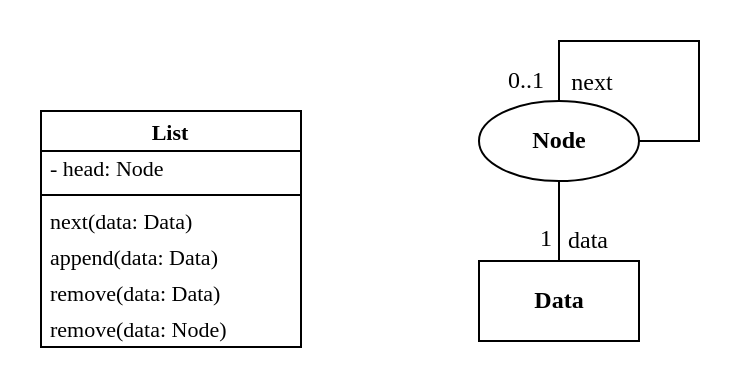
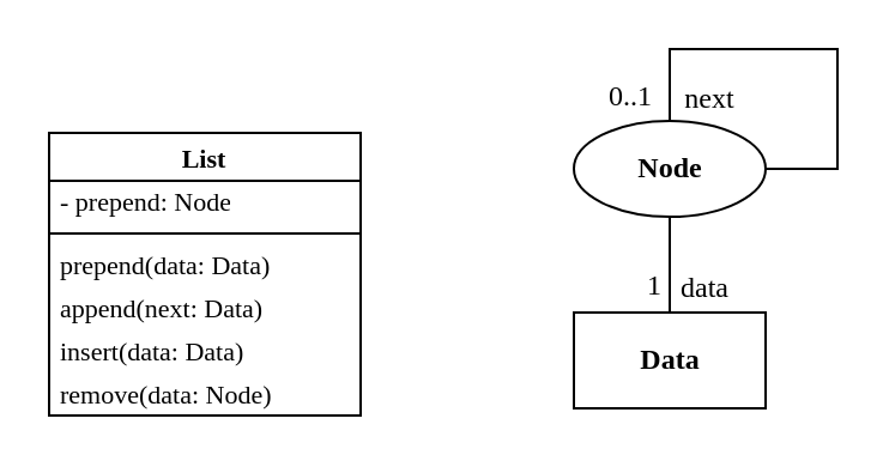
  <mxCell id="0" />
  <mxCell id="1" parent="0" />
  <mxCell id="2" value="&lt;b&gt;&lt;font data-font-src=&quot;https://fonts.googleapis.com/css?family=Alegreya+Sans&quot; face=&quot;Alegreya Sans&quot;&gt;Node&lt;/font&gt;&lt;/b&gt;" style="ellipse;html=1;fontFamily=Alegreya;fontSource=https%3A%2F%2Ffonts.googleapis.com%2Fcss%3Ffamily%3DAlegreya;" parent="1" vertex="1"><mxGeometry x="239" y="50" width="80" height="40" as="geometry" /></mxCell>
  <mxCell id="3" value="" style="endArrow=none;shadow=0;strokeWidth=1;rounded=0;endFill=0;elbow=vertical;entryX=1;entryY=0.5;entryDx=0;entryDy=0;" parent="1" source="2" target="2" edge="1"><mxGeometry x="0.5" y="41" relative="1" as="geometry"><mxPoint x="279" y="-13" as="sourcePoint" /><mxPoint x="329" y="17" as="targetPoint" /><mxPoint x="-40" y="32" as="offset" /><Array as="points"><mxPoint x="279" y="20" /><mxPoint x="349" y="20" /><mxPoint x="349" y="70" /></Array></mxGeometry></mxCell>
  <mxCell id="4" value="0..1" style="resizable=0;align=right;verticalAlign=bottom;labelBackgroundColor=none;fontSize=12;fontFamily=Alegreya;spacingBottom=2;" parent="3" connectable="0" vertex="1"><mxGeometry x="1" relative="1" as="geometry"><mxPoint x="-46" y="-20" as="offset" /></mxGeometry></mxCell>
  <mxCell id="5" value="next&amp;nbsp;" style="text;html=1;resizable=0;points=[];;align=center;verticalAlign=middle;labelBackgroundColor=none;rounded=0;shadow=0;strokeWidth=1;fontSize=12;fontFamily=Alegreya;rotation=0;" parent="3" vertex="1" connectable="0"><mxGeometry relative="1" as="geometry"><mxPoint x="-43" y="20" as="offset" /></mxGeometry></mxCell>
  <mxCell id="6" value="List" style="swimlane;fontStyle=1;align=center;verticalAlign=top;childLayout=stackLayout;horizontal=1;startSize=20;horizontalStack=0;resizeParent=1;resizeParentMax=0;resizeLast=0;collapsible=1;marginBottom=0;fontFamily=Alegreya Sans;fontSize=11;fontSource=https%3A%2F%2Ffonts.googleapis.com%2Fcss%3Ffamily%3DAlegreya%2BSans;spacing=0;" parent="1" vertex="1"><mxGeometry x="20" y="55" width="130" height="118" as="geometry"><mxRectangle x="850" y="510" width="80" height="30" as="alternateBounds" /></mxGeometry></mxCell>
- <mxCell id="7" value="- head: Node" style="text;strokeColor=none;fillColor=none;align=left;verticalAlign=middle;spacingLeft=3;spacingRight=4;overflow=hidden;rotatable=0;points=[[0,0.5],[1,0.5]];portConstraint=eastwest;fontFamily=Alegreya;fontSize=11;fontStyle=0;html=1;imageWidth=24;imageHeight=24;comic=0;imageAspect=0;" parent="6" vertex="1"><mxGeometry y="20" width="130" height="18" as="geometry" /></mxCell>
+ <mxCell id="7" value="- prepend: Node" style="text;strokeColor=none;fillColor=none;align=left;verticalAlign=middle;spacingLeft=3;spacingRight=4;overflow=hidden;rotatable=0;points=[[0,0.5],[1,0.5]];portConstraint=eastwest;fontFamily=Alegreya;fontSize=11;fontStyle=0;html=1;imageWidth=24;imageHeight=24;comic=0;imageAspect=0;" parent="6" vertex="1"><mxGeometry y="20" width="130" height="18" as="geometry" /></mxCell>
  <mxCell id="8" value="" style="line;strokeWidth=1;fillColor=none;align=left;verticalAlign=middle;spacingTop=-1;spacingLeft=3;spacingRight=3;rotatable=0;labelPosition=right;points=[];portConstraint=eastwest;strokeColor=inherit;fontFamily=Alegreya;fontSize=11;" parent="6" vertex="1"><mxGeometry y="38" width="130" height="8" as="geometry" /></mxCell>
- <mxCell id="9" value="next(data: Data)" style="text;strokeColor=none;fillColor=none;align=left;verticalAlign=middle;spacingLeft=3;spacingRight=4;overflow=hidden;rotatable=0;points=[[0,0.5],[1,0.5]];portConstraint=eastwest;fontFamily=Alegreya;fontSize=11;fontStyle=0;imageWidth=24;imageHeight=24;comic=0;imageAspect=0;" parent="6" vertex="1"><mxGeometry y="46" width="130" height="18" as="geometry" /></mxCell>
- <mxCell id="10" value="append(data: Data)" style="text;strokeColor=none;fillColor=none;align=left;verticalAlign=middle;spacingLeft=3;spacingRight=4;overflow=hidden;rotatable=0;points=[[0,0.5],[1,0.5]];portConstraint=eastwest;fontFamily=Alegreya;fontSize=11;fontStyle=0;imageWidth=24;imageHeight=24;comic=0;imageAspect=0;" parent="6" vertex="1"><mxGeometry y="64" width="130" height="18" as="geometry" /></mxCell>
- <mxCell id="11" value="remove(data: Data)" style="text;strokeColor=none;fillColor=none;align=left;verticalAlign=middle;spacingLeft=3;spacingRight=4;overflow=hidden;rotatable=0;points=[[0,0.5],[1,0.5]];portConstraint=eastwest;fontFamily=Alegreya;fontSize=11;fontStyle=0;imageWidth=24;imageHeight=24;comic=0;imageAspect=0;" vertex="1" parent="6"><mxGeometry y="82" width="130" height="18" as="geometry" /></mxCell>
+ <mxCell id="9" value="prepend(data: Data)" style="text;strokeColor=none;fillColor=none;align=left;verticalAlign=middle;spacingLeft=3;spacingRight=4;overflow=hidden;rotatable=0;points=[[0,0.5],[1,0.5]];portConstraint=eastwest;fontFamily=Alegreya;fontSize=11;fontStyle=0;imageWidth=24;imageHeight=24;comic=0;imageAspect=0;" parent="6" vertex="1"><mxGeometry y="46" width="130" height="18" as="geometry" /></mxCell>
+ <mxCell id="10" value="append(next: Data)" style="text;strokeColor=none;fillColor=none;align=left;verticalAlign=middle;spacingLeft=3;spacingRight=4;overflow=hidden;rotatable=0;points=[[0,0.5],[1,0.5]];portConstraint=eastwest;fontFamily=Alegreya;fontSize=11;fontStyle=0;imageWidth=24;imageHeight=24;comic=0;imageAspect=0;" parent="6" vertex="1"><mxGeometry y="64" width="130" height="18" as="geometry" /></mxCell>
+ <mxCell id="11" value="insert(data: Data)" style="text;strokeColor=none;fillColor=none;align=left;verticalAlign=middle;spacingLeft=3;spacingRight=4;overflow=hidden;rotatable=0;points=[[0,0.5],[1,0.5]];portConstraint=eastwest;fontFamily=Alegreya;fontSize=11;fontStyle=0;imageWidth=24;imageHeight=24;comic=0;imageAspect=0;" vertex="1" parent="6"><mxGeometry y="82" width="130" height="18" as="geometry" /></mxCell>
  <mxCell id="12" value="remove(data: Node)" style="text;strokeColor=none;fillColor=none;align=left;verticalAlign=middle;spacingLeft=3;spacingRight=4;overflow=hidden;rotatable=0;points=[[0,0.5],[1,0.5]];portConstraint=eastwest;fontFamily=Alegreya;fontSize=11;fontStyle=0;imageWidth=24;imageHeight=24;comic=0;imageAspect=0;" vertex="1" parent="6"><mxGeometry y="100" width="130" height="18" as="geometry" /></mxCell>
  <mxCell id="13" value="&lt;b&gt;&lt;font data-font-src=&quot;https://fonts.googleapis.com/css?family=Alegreya+Sans&quot; face=&quot;Alegreya Sans&quot;&gt;Data&lt;/font&gt;&lt;/b&gt;" style="html=1;fontFamily=Alegreya;fontSource=https%3A%2F%2Ffonts.googleapis.com%2Fcss%3Ffamily%3DAlegreya;" parent="1" vertex="1"><mxGeometry x="239" y="130" width="80" height="40" as="geometry" /></mxCell>
  <mxCell id="14" value="" style="endArrow=none;html=1;rounded=0;align=center;verticalAlign=top;endFill=0;labelBackgroundColor=none;fontFamily=Alegreya;fontSource=https%3A%2F%2Ffonts.googleapis.com%2Fcss%3Ffamily%3DAlegreya;" parent="1" source="13" target="2" edge="1"><mxGeometry relative="1" as="geometry"><mxPoint x="209" y="330" as="sourcePoint" /><mxPoint x="369" y="330" as="targetPoint" /></mxGeometry></mxCell>
  <mxCell id="15" value="data" style="resizable=0;html=1;align=left;verticalAlign=bottom;labelBackgroundColor=none;fontFamily=Alegreya;fontSource=https%3A%2F%2Ffonts.googleapis.com%2Fcss%3Ffamily%3DAlegreya;" parent="14" connectable="0" vertex="1"><mxGeometry x="-1" relative="1" as="geometry"><mxPoint x="3" y="-2" as="offset" /></mxGeometry></mxCell>
  <mxCell id="16" value="1" style="resizable=0;html=1;align=left;verticalAlign=top;labelBackgroundColor=none;fontFamily=Alegreya;fontSource=https%3A%2F%2Ffonts.googleapis.com%2Fcss%3Ffamily%3DAlegreya;" parent="14" connectable="0" vertex="1"><mxGeometry x="-1" relative="1" as="geometry"><mxPoint x="-11" y="-25" as="offset" /></mxGeometry></mxCell>
